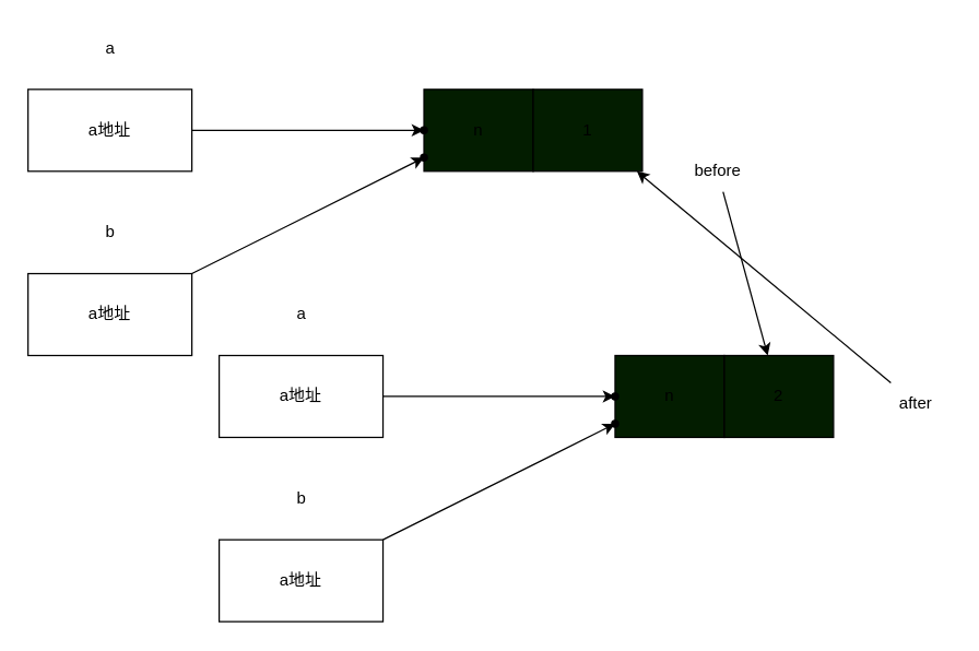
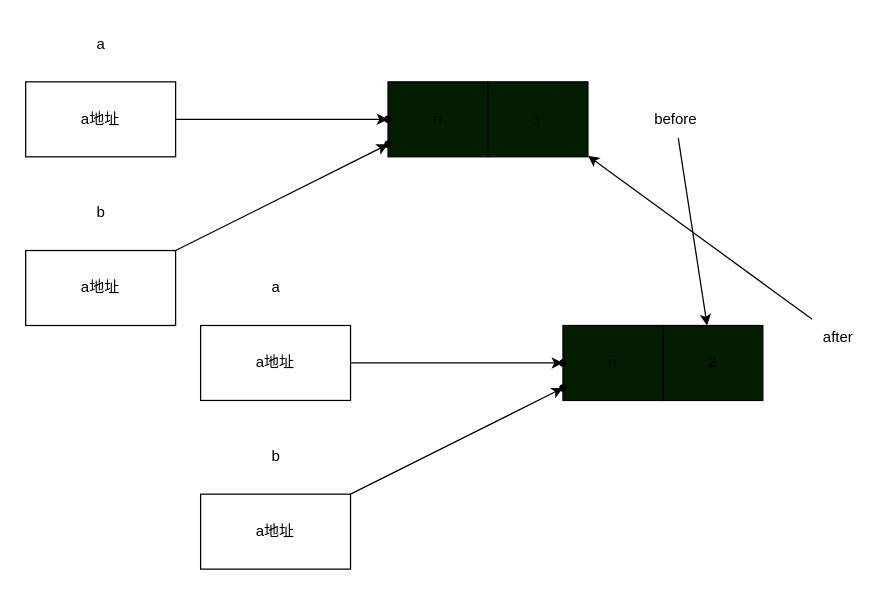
  <mxCell id="0" />
  <mxCell id="1" parent="0" />
  <mxCell id="2" value="" style="edgeStyle=none;html=1;movable=1;resizable=1;rotatable=1;deletable=1;editable=1;connectable=1;" edge="1" parent="1" source="3" target="10"><mxGeometry relative="1" as="geometry" /></mxCell>
  <mxCell id="3" value="a地址" style="rounded=0;whiteSpace=wrap;html=1;movable=1;resizable=1;rotatable=1;deletable=1;editable=1;connectable=1;" vertex="1" parent="1"><mxGeometry x="20" y="65" width="120" height="60" as="geometry" /></mxCell>
  <mxCell id="4" value="a" style="text;html=1;align=center;verticalAlign=middle;resizable=1;points=[];autosize=1;strokeColor=none;fillColor=none;movable=1;rotatable=1;deletable=1;editable=1;connectable=1;" vertex="1" parent="1"><mxGeometry x="65" y="20" width="30" height="30" as="geometry" /></mxCell>
  <mxCell id="5" value="n" style="rounded=0;whiteSpace=wrap;html=1;fillColor=#031D00;movable=1;resizable=1;rotatable=1;deletable=1;editable=1;connectable=1;" vertex="1" parent="1"><mxGeometry x="310" y="65" width="80" height="60" as="geometry" /></mxCell>
  <mxCell id="6" value="1" style="rounded=0;whiteSpace=wrap;html=1;fillColor=#031d00;movable=1;resizable=1;rotatable=1;deletable=1;editable=1;connectable=1;" vertex="1" parent="1"><mxGeometry x="390" y="65" width="80" height="60" as="geometry" /></mxCell>
  <mxCell id="7" value="" style="edgeStyle=none;html=1;movable=1;resizable=1;rotatable=1;deletable=1;editable=1;connectable=1;" edge="1" parent="1" source="8" target="11"><mxGeometry relative="1" as="geometry" /></mxCell>
  <mxCell id="8" value="a地址" style="rounded=0;whiteSpace=wrap;html=1;movable=1;resizable=1;rotatable=1;deletable=1;editable=1;connectable=1;" vertex="1" parent="1"><mxGeometry x="20" y="200" width="120" height="60" as="geometry" /></mxCell>
  <mxCell id="9" value="b" style="text;html=1;align=center;verticalAlign=middle;resizable=1;points=[];autosize=1;strokeColor=none;fillColor=none;movable=1;rotatable=1;deletable=1;editable=1;connectable=1;" vertex="1" parent="1"><mxGeometry x="65" y="155" width="30" height="30" as="geometry" /></mxCell>
  <mxCell id="10" value="" style="shape=waypoint;sketch=0;size=6;pointerEvents=1;points=[];fillColor=default;resizable=1;rotatable=1;perimeter=centerPerimeter;snapToPoint=1;rounded=0;movable=1;deletable=1;editable=1;connectable=1;" vertex="1" parent="1"><mxGeometry x="300" y="85" width="20" height="20" as="geometry" /></mxCell>
  <mxCell id="11" value="" style="shape=waypoint;sketch=0;size=6;pointerEvents=1;points=[];fillColor=default;resizable=1;rotatable=1;perimeter=centerPerimeter;snapToPoint=1;rounded=0;movable=1;deletable=1;editable=1;connectable=1;" vertex="1" parent="1"><mxGeometry x="300" y="105" width="20" height="20" as="geometry" /></mxCell>
  <mxCell id="12" value="" style="edgeStyle=none;html=1;movable=1;resizable=1;rotatable=1;deletable=1;editable=1;connectable=1;" edge="1" source="13" target="20" parent="1"><mxGeometry relative="1" as="geometry" /></mxCell>
  <mxCell id="13" value="a地址" style="rounded=0;whiteSpace=wrap;html=1;movable=1;resizable=1;rotatable=1;deletable=1;editable=1;connectable=1;" vertex="1" parent="1"><mxGeometry x="160" y="260" width="120" height="60" as="geometry" /></mxCell>
  <mxCell id="14" value="a" style="text;html=1;align=center;verticalAlign=middle;resizable=1;points=[];autosize=1;strokeColor=none;fillColor=none;movable=1;rotatable=1;deletable=1;editable=1;connectable=1;" vertex="1" parent="1"><mxGeometry x="205" y="215" width="30" height="30" as="geometry" /></mxCell>
  <mxCell id="15" value="n" style="rounded=0;whiteSpace=wrap;html=1;fillColor=#031D00;movable=1;resizable=1;rotatable=1;deletable=1;editable=1;connectable=1;" vertex="1" parent="1"><mxGeometry x="450" y="260" width="80" height="60" as="geometry" /></mxCell>
  <mxCell id="16" value="2" style="rounded=0;whiteSpace=wrap;html=1;fillColor=#031d00;movable=1;resizable=1;rotatable=1;deletable=1;editable=1;connectable=1;" vertex="1" parent="1"><mxGeometry x="530" y="260" width="80" height="60" as="geometry" /></mxCell>
  <mxCell id="17" value="" style="edgeStyle=none;html=1;movable=1;resizable=1;rotatable=1;deletable=1;editable=1;connectable=1;" edge="1" source="18" target="21" parent="1"><mxGeometry relative="1" as="geometry" /></mxCell>
  <mxCell id="18" value="a地址" style="rounded=0;whiteSpace=wrap;html=1;movable=1;resizable=1;rotatable=1;deletable=1;editable=1;connectable=1;" vertex="1" parent="1"><mxGeometry x="160" y="395" width="120" height="60" as="geometry" /></mxCell>
  <mxCell id="19" value="b" style="text;html=1;align=center;verticalAlign=middle;resizable=1;points=[];autosize=1;strokeColor=none;fillColor=none;movable=1;rotatable=1;deletable=1;editable=1;connectable=1;" vertex="1" parent="1"><mxGeometry x="205" y="350" width="30" height="30" as="geometry" /></mxCell>
  <mxCell id="20" value="" style="shape=waypoint;sketch=0;size=6;pointerEvents=1;points=[];fillColor=default;resizable=1;rotatable=1;perimeter=centerPerimeter;snapToPoint=1;rounded=0;movable=1;deletable=1;editable=1;connectable=1;" vertex="1" parent="1"><mxGeometry x="440" y="280" width="20" height="20" as="geometry" /></mxCell>
  <mxCell id="21" value="" style="shape=waypoint;sketch=0;size=6;pointerEvents=1;points=[];fillColor=default;resizable=1;rotatable=1;perimeter=centerPerimeter;snapToPoint=1;rounded=0;movable=1;deletable=1;editable=1;connectable=1;" vertex="1" parent="1"><mxGeometry x="440" y="300" width="20" height="20" as="geometry" /></mxCell>
  <mxCell id="22" value="" style="edgeStyle=none;html=1;" edge="1" parent="1" source="23" target="16"><mxGeometry relative="1" as="geometry" /></mxCell>
- <mxCell id="23" value="before" style="text;html=1;align=center;verticalAlign=middle;resizable=0;points=[];autosize=1;strokeColor=none;fillColor=none;" vertex="1" parent="1"><mxGeometry x="495" y="110" width="60" height="30" as="geometry" /></mxCell>
+ <mxCell id="23" value="before" style="text;html=1;align=center;verticalAlign=middle;resizable=0;points=[];autosize=1;strokeColor=none;fillColor=none;" vertex="1" parent="1"><mxGeometry x="510" y="80" width="60" height="30" as="geometry" /></mxCell>
  <mxCell id="24" value="" style="edgeStyle=none;html=1;" edge="1" parent="1" source="25" target="6"><mxGeometry relative="1" as="geometry" /></mxCell>
- <mxCell id="25" value="after" style="text;html=1;align=center;verticalAlign=middle;resizable=0;points=[];autosize=1;strokeColor=none;fillColor=none;" vertex="1" parent="1"><mxGeometry x="645" y="280" width="50" height="30" as="geometry" /></mxCell>
+ <mxCell id="25" value="after" style="text;html=1;align=center;verticalAlign=middle;resizable=0;points=[];autosize=1;strokeColor=none;fillColor=none;" vertex="1" parent="1"><mxGeometry x="645" y="255" width="50" height="30" as="geometry" /></mxCell>
